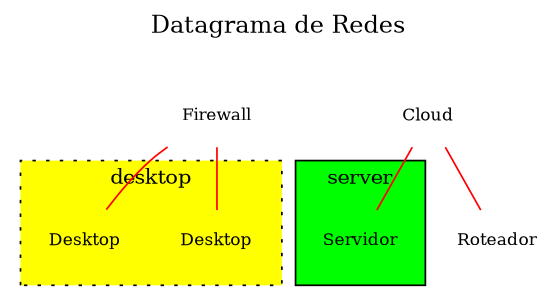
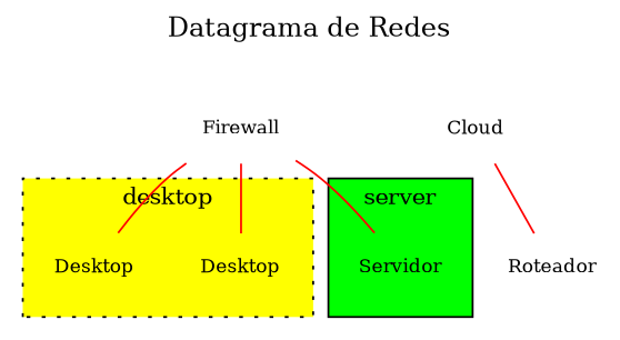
  graph {
    fontsize=14
    label="Datagrama de Redes"
    labelloc=t
    node [color=black fontsize=10 labelloc=c shape=none]
    edge [color=red]
    n1 [label=Desktop]
    n2 [label=Desktop]
    n3 [label=Servidor]
    n4 [label=Cloud]
    n5 [label=Roteador]
    n6 [label=Firewall]
    subgraph cluster_1 {
      bgcolor=yellow
      fontsize=12
      label=desktop
      labelloc=c
      style=dotted
      n1
      n2
    }
    subgraph cluster_2 {
      bgcolor=green
      fontsize=12
      label=server
      labelloc=c
      style=solid
      n3
    }
    n4 -- n5
    n6 -- n1
    n6 -- n2
-   n4 -- n3
+   n6 -- n3
  }
